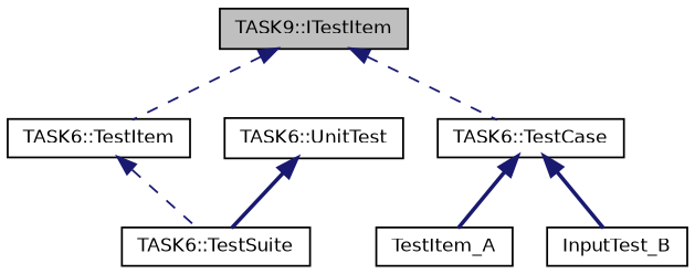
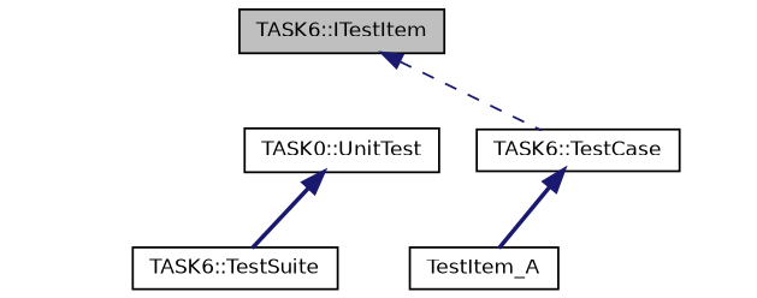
  digraph {
    node [color=black fillcolor=white fontname=Helvetica fontsize=10 shape=record style=filled]
    edge [color=midnightblue dir=back fontname=Helvetica fontsize=10 labelfontname=Helvetica labelfontsize=10 style=dashed]
-   n1 [fillcolor=grey75 fontcolor=black height=0.2 label="TASK9::ITestItem" width=0.4]
-   n2 [height=0.2 label="TASK6::TestItem" width=0.4]
+   n1 [fillcolor=grey75 fontcolor=black height=0.2 label="TASK6::ITestItem" width=0.4]
    n3 [height=0.2 label="TASK6::TestCase" width=0.4]
    n4 [height=0.2 label="TASK6::TestSuite" width=0.4]
    n5 [height=0.2 label=TestItem_A width=0.4]
-   n6 [height=0.2 label=InputTest_B width=0.4]
-   n7 [height=0.2 label="TASK6::UnitTest" width=0.4]
-   n1 -> n2
+   n7 [height=0.2 label="TASK0::UnitTest" width=0.4]
    n1 -> n3
-   n2 -> n4
    n3 -> n5 [style=bold]
-   n3 -> n6 [style=bold]
    n7 -> n4 [style=bold]
  }
